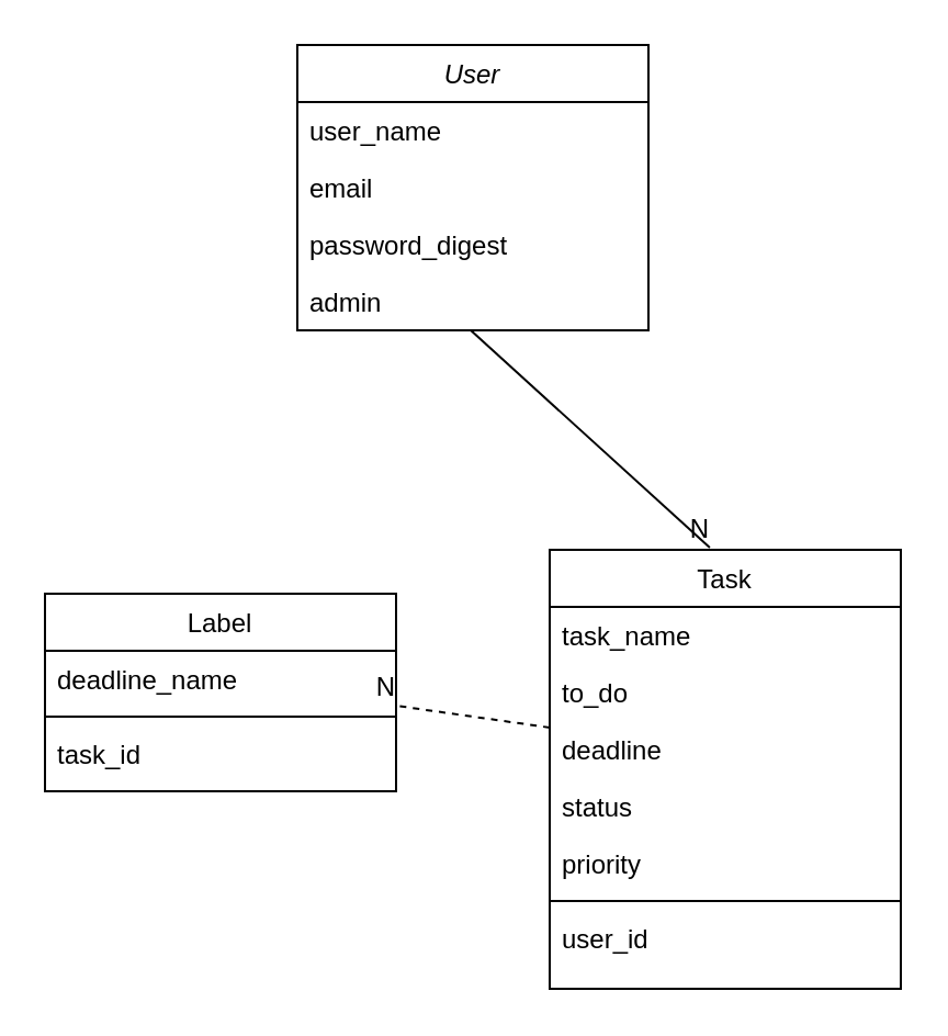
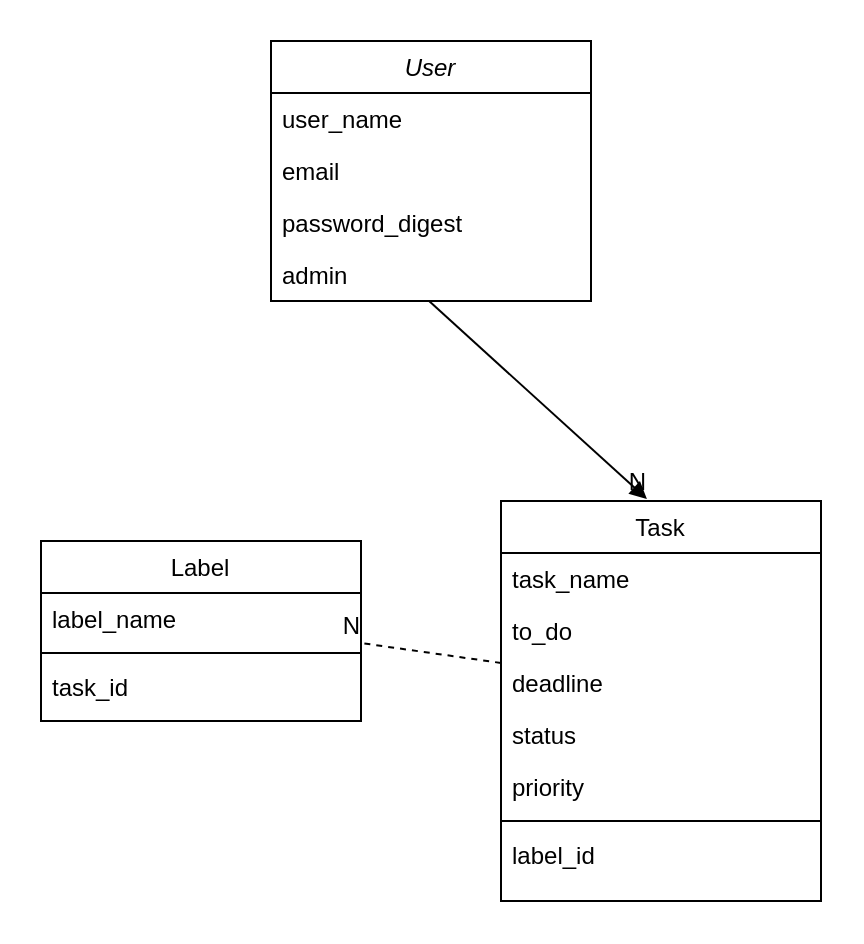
  <mxCell id="0" />
  <mxCell id="1" parent="0" />
  <mxCell id="2" value="User" style="swimlane;fontStyle=2;align=center;verticalAlign=top;childLayout=stackLayout;horizontal=1;startSize=26;horizontalStack=0;resizeParent=1;resizeLast=0;collapsible=1;marginBottom=0;rounded=0;shadow=0;strokeWidth=1;" vertex="1" parent="1"><mxGeometry x="135" y="20" width="160" height="130" as="geometry"><mxRectangle x="230" y="140" width="160" height="26" as="alternateBounds" /></mxGeometry></mxCell>
  <mxCell id="3" value="user_name" style="text;align=left;verticalAlign=top;spacingLeft=4;spacingRight=4;overflow=hidden;rotatable=0;points=[[0,0.5],[1,0.5]];portConstraint=eastwest;" vertex="1" parent="2"><mxGeometry y="26" width="160" height="26" as="geometry" /></mxCell>
  <mxCell id="4" value="email" style="text;align=left;verticalAlign=top;spacingLeft=4;spacingRight=4;overflow=hidden;rotatable=0;points=[[0,0.5],[1,0.5]];portConstraint=eastwest;rounded=0;shadow=0;html=0;" vertex="1" parent="2"><mxGeometry y="52" width="160" height="26" as="geometry" /></mxCell>
  <mxCell id="5" value="password_digest" style="text;align=left;verticalAlign=top;spacingLeft=4;spacingRight=4;overflow=hidden;rotatable=0;points=[[0,0.5],[1,0.5]];portConstraint=eastwest;rounded=0;shadow=0;html=0;" vertex="1" parent="2"><mxGeometry y="78" width="160" height="26" as="geometry" /></mxCell>
  <mxCell id="6" value="admin" style="text;align=left;verticalAlign=top;spacingLeft=4;spacingRight=4;overflow=hidden;rotatable=0;points=[[0,0.5],[1,0.5]];portConstraint=eastwest;rounded=0;shadow=0;html=0;" vertex="1" parent="2"><mxGeometry y="104" width="160" height="26" as="geometry" /></mxCell>
  <mxCell id="7" value="Label" style="swimlane;fontStyle=0;align=center;verticalAlign=top;childLayout=stackLayout;horizontal=1;startSize=26;horizontalStack=0;resizeParent=1;resizeLast=0;collapsible=1;marginBottom=0;rounded=0;shadow=0;strokeWidth=1;" vertex="1" parent="1"><mxGeometry x="20" y="270" width="160" height="90" as="geometry"><mxRectangle x="130" y="380" width="160" height="26" as="alternateBounds" /></mxGeometry></mxCell>
- <mxCell id="8" value="deadline_name" style="text;align=left;verticalAlign=top;spacingLeft=4;spacingRight=4;overflow=hidden;rotatable=0;points=[[0,0.5],[1,0.5]];portConstraint=eastwest;" vertex="1" parent="7"><mxGeometry y="26" width="160" height="26" as="geometry" /></mxCell>
+ <mxCell id="8" value="label_name" style="text;align=left;verticalAlign=top;spacingLeft=4;spacingRight=4;overflow=hidden;rotatable=0;points=[[0,0.5],[1,0.5]];portConstraint=eastwest;" vertex="1" parent="7"><mxGeometry y="26" width="160" height="26" as="geometry" /></mxCell>
  <mxCell id="9" value="" style="line;html=1;strokeWidth=1;align=left;verticalAlign=middle;spacingTop=-1;spacingLeft=3;spacingRight=3;rotatable=0;labelPosition=right;points=[];portConstraint=eastwest;" vertex="1" parent="7"><mxGeometry y="52" width="160" height="8" as="geometry" /></mxCell>
  <mxCell id="10" value="task_id" style="text;align=left;verticalAlign=top;spacingLeft=4;spacingRight=4;overflow=hidden;rotatable=0;points=[[0,0.5],[1,0.5]];portConstraint=eastwest;fontStyle=0;" vertex="1" parent="7"><mxGeometry y="60" width="160" height="26" as="geometry" /></mxCell>
  <mxCell id="11" value="Task" style="swimlane;fontStyle=0;align=center;verticalAlign=top;childLayout=stackLayout;horizontal=1;startSize=26;horizontalStack=0;resizeParent=1;resizeLast=0;collapsible=1;marginBottom=0;rounded=0;shadow=0;strokeWidth=1;" vertex="1" parent="1"><mxGeometry x="250" y="250" width="160" height="200" as="geometry"><mxRectangle x="550" y="140" width="160" height="26" as="alternateBounds" /></mxGeometry></mxCell>
  <mxCell id="12" value="task_name" style="text;align=left;verticalAlign=top;spacingLeft=4;spacingRight=4;overflow=hidden;rotatable=0;points=[[0,0.5],[1,0.5]];portConstraint=eastwest;" vertex="1" parent="11"><mxGeometry y="26" width="160" height="26" as="geometry" /></mxCell>
  <mxCell id="13" value="to_do" style="text;align=left;verticalAlign=top;spacingLeft=4;spacingRight=4;overflow=hidden;rotatable=0;points=[[0,0.5],[1,0.5]];portConstraint=eastwest;rounded=0;shadow=0;html=0;" vertex="1" parent="11"><mxGeometry y="52" width="160" height="26" as="geometry" /></mxCell>
  <mxCell id="14" value="deadline" style="text;align=left;verticalAlign=top;spacingLeft=4;spacingRight=4;overflow=hidden;rotatable=0;points=[[0,0.5],[1,0.5]];portConstraint=eastwest;rounded=0;shadow=0;html=0;" vertex="1" parent="11"><mxGeometry y="78" width="160" height="26" as="geometry" /></mxCell>
  <mxCell id="15" value="status" style="text;align=left;verticalAlign=top;spacingLeft=4;spacingRight=4;overflow=hidden;rotatable=0;points=[[0,0.5],[1,0.5]];portConstraint=eastwest;rounded=0;shadow=0;html=0;" vertex="1" parent="11"><mxGeometry y="104" width="160" height="26" as="geometry" /></mxCell>
  <mxCell id="16" value="priority" style="text;align=left;verticalAlign=top;spacingLeft=4;spacingRight=4;overflow=hidden;rotatable=0;points=[[0,0.5],[1,0.5]];portConstraint=eastwest;rounded=0;shadow=0;html=0;" vertex="1" parent="11"><mxGeometry y="130" width="160" height="26" as="geometry" /></mxCell>
  <mxCell id="17" value="" style="line;html=1;strokeWidth=1;align=left;verticalAlign=middle;spacingTop=-1;spacingLeft=3;spacingRight=3;rotatable=0;labelPosition=right;points=[];portConstraint=eastwest;" vertex="1" parent="11"><mxGeometry y="156" width="160" height="8" as="geometry" /></mxCell>
- <mxCell id="18" value="user_id" style="text;align=left;verticalAlign=top;spacingLeft=4;spacingRight=4;overflow=hidden;rotatable=0;points=[[0,0.5],[1,0.5]];portConstraint=eastwest;" vertex="1" parent="11"><mxGeometry y="164" width="160" height="26" as="geometry" /></mxCell>
- <mxCell id="19" value="" style="endArrow=none;html=1;rounded=0;entryX=0.456;entryY=-0.005;entryDx=0;entryDy=0;entryPerimeter=0;exitX=0.494;exitY=1;exitDx=0;exitDy=0;exitPerimeter=0;" edge="1" parent="1" source="6" target="11"><mxGeometry relative="1" as="geometry"><mxPoint x="241" y="173" as="sourcePoint" /><mxPoint x="329.5" y="260" as="targetPoint" /><Array as="points" /></mxGeometry></mxCell>
+ <mxCell id="18" value="label_id" style="text;align=left;verticalAlign=top;spacingLeft=4;spacingRight=4;overflow=hidden;rotatable=0;points=[[0,0.5],[1,0.5]];portConstraint=eastwest;" vertex="1" parent="11"><mxGeometry y="164" width="160" height="26" as="geometry" /></mxCell>
+ <mxCell id="19" value="" style="endArrow=block;html=1;rounded=0;entryX=0.456;entryY=-0.005;entryDx=0;entryDy=0;entryPerimeter=0;exitX=0.494;exitY=1;exitDx=0;exitDy=0;exitPerimeter=0;" edge="1" parent="1" source="6" target="11"><mxGeometry relative="1" as="geometry"><mxPoint x="241" y="173" as="sourcePoint" /><mxPoint x="329.5" y="260" as="targetPoint" /><Array as="points" /></mxGeometry></mxCell>
  <mxCell id="20" value="N" style="resizable=0;html=1;align=right;verticalAlign=bottom;" connectable="0" vertex="1" parent="19"><mxGeometry x="1" relative="1" as="geometry" /></mxCell>
  <mxCell id="21" value="" style="endArrow=none;html=1;rounded=0;entryX=1;entryY=0.962;entryDx=0;entryDy=0;entryPerimeter=0;exitX=0;exitY=0.115;exitDx=0;exitDy=0;exitPerimeter=0;dashed=1;" edge="1" parent="1" source="14" target="8"><mxGeometry relative="1" as="geometry"><mxPoint x="221" y="341" as="sourcePoint" /><mxPoint x="181" y="340" as="targetPoint" /><Array as="points" /></mxGeometry></mxCell>
  <mxCell id="22" value="N" style="resizable=0;html=1;align=right;verticalAlign=bottom;" connectable="0" vertex="1" parent="21"><mxGeometry x="1" relative="1" as="geometry" /></mxCell>
